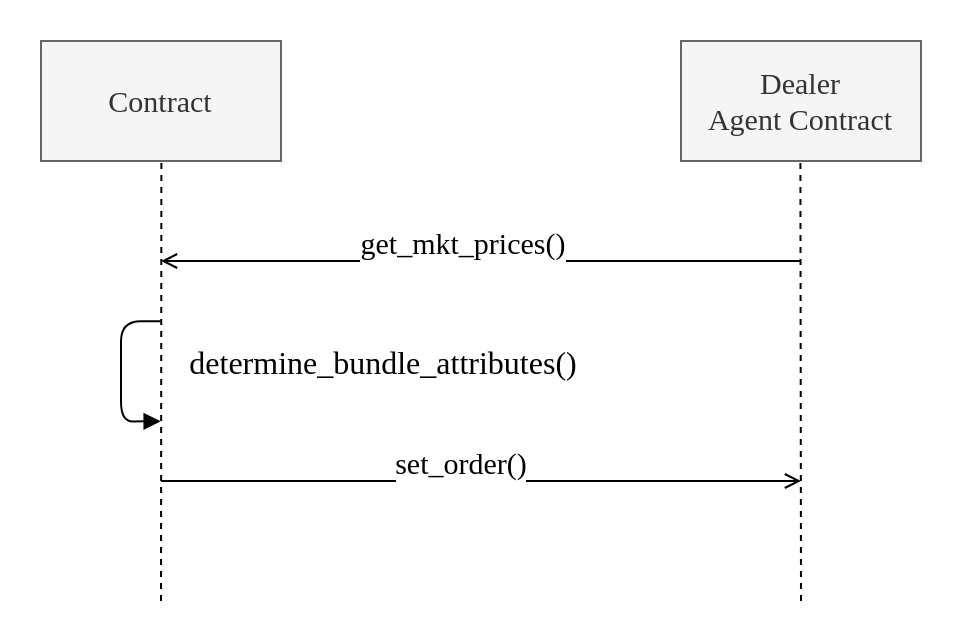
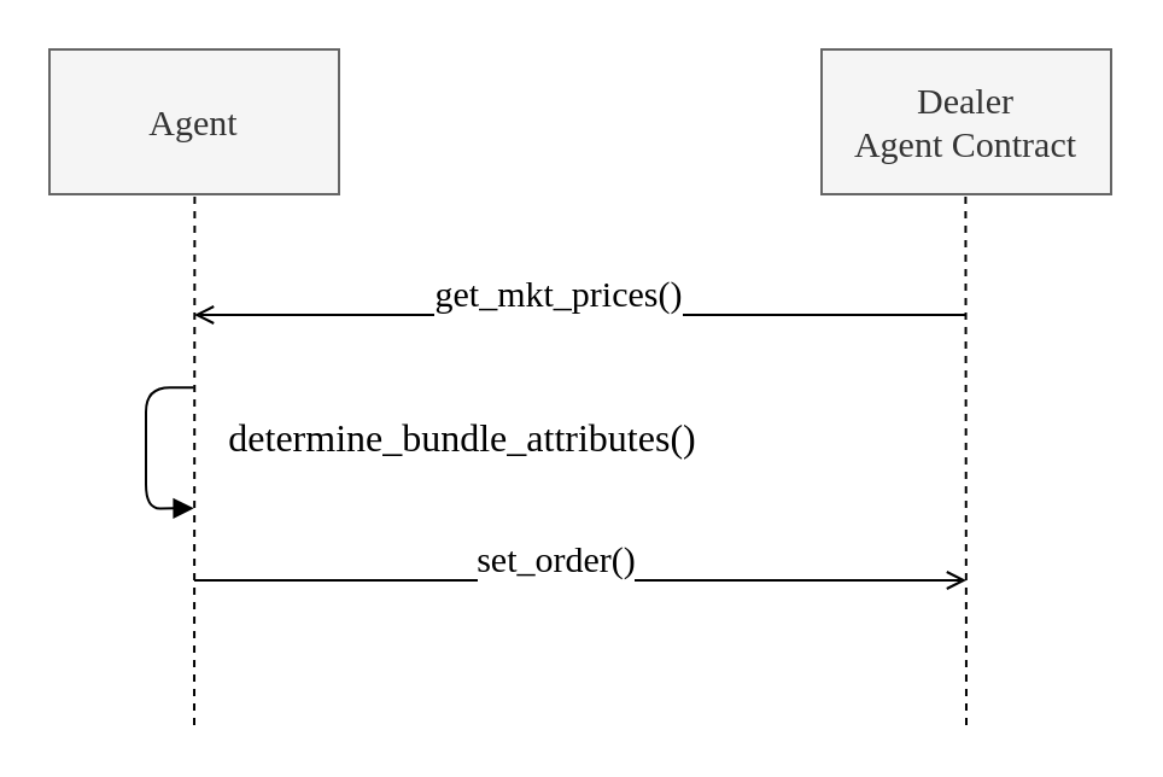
  <mxCell id="0" />
  <mxCell id="1" parent="0" />
- <mxCell id="2" value="Contract" style="rounded=0;whiteSpace=wrap;html=1;fontSize=15;fillColor=#f5f5f5;strokeColor=#666666;fontColor=#333333;fontFamily=Lucida Console;" parent="1" vertex="1"><mxGeometry x="20" y="20" width="120" height="60" as="geometry" /></mxCell>
+ <mxCell id="2" value="Agent" style="rounded=0;whiteSpace=wrap;html=1;fontSize=15;fillColor=#f5f5f5;strokeColor=#666666;fontColor=#333333;fontFamily=Lucida Console;" parent="1" vertex="1"><mxGeometry x="20" y="20" width="120" height="60" as="geometry" /></mxCell>
  <mxCell id="3" value="Dealer&lt;br style=&quot;font-size: 15px;&quot;&gt;Agent Contract" style="rounded=0;whiteSpace=wrap;html=1;fontSize=15;fillColor=#f5f5f5;strokeColor=#666666;fontColor=#333333;fontFamily=Lucida Console;" parent="1" vertex="1"><mxGeometry x="340" y="20" width="120" height="60" as="geometry" /></mxCell>
  <mxCell id="4" value="" style="endArrow=none;dashed=1;html=1;entryX=0.46;entryY=1.031;entryDx=0;entryDy=0;entryPerimeter=0;fontSize=15;fontFamily=Lucida Console;" parent="1" edge="1"><mxGeometry width="50" height="50" relative="1" as="geometry"><mxPoint x="400" y="300" as="sourcePoint" /><mxPoint x="399.7" y="79.86" as="targetPoint" /></mxGeometry></mxCell>
  <mxCell id="5" value="" style="endArrow=open;html=1;endFill=0;fontSize=15;fontFamily=Lucida Console;" parent="1" edge="1"><mxGeometry width="50" height="50" relative="1" as="geometry"><mxPoint x="400" y="130" as="sourcePoint" /><mxPoint x="80" y="130" as="targetPoint" /></mxGeometry></mxCell>
  <mxCell id="6" value="get_mkt_prices()" style="text;html=1;resizable=0;points=[];align=center;verticalAlign=middle;labelBackgroundColor=#ffffff;fontSize=15;fontFamily=Lucida Console;" parent="5" vertex="1" connectable="0"><mxGeometry x="-0.126" relative="1" as="geometry"><mxPoint x="-30" y="-10" as="offset" /></mxGeometry></mxCell>
  <mxCell id="7" value="" style="endArrow=none;dashed=1;html=1;entryX=0.46;entryY=1.031;entryDx=0;entryDy=0;entryPerimeter=0;fontSize=15;fontFamily=Lucida Console;" parent="1" edge="1"><mxGeometry width="50" height="50" relative="1" as="geometry"><mxPoint x="80" y="300" as="sourcePoint" /><mxPoint x="80.2" y="79.86" as="targetPoint" /></mxGeometry></mxCell>
  <mxCell id="8" value="" style="endArrow=none;html=1;endFill=0;startArrow=open;startFill=0;fontSize=15;fontFamily=Lucida Console;" parent="1" edge="1"><mxGeometry width="50" height="50" relative="1" as="geometry"><mxPoint x="400" y="240" as="sourcePoint" /><mxPoint x="80" y="240" as="targetPoint" /></mxGeometry></mxCell>
  <mxCell id="9" value="set_order()" style="text;html=1;resizable=0;points=[];align=center;verticalAlign=middle;labelBackgroundColor=#ffffff;fontSize=15;fontFamily=Lucida Console;" parent="8" vertex="1" connectable="0"><mxGeometry x="0.385" y="-1" relative="1" as="geometry"><mxPoint x="51.5" y="-9" as="offset" /></mxGeometry></mxCell>
  <mxCell id="10" value="" style="endArrow=none;html=1;endFill=0;startArrow=block;startFill=1;edgeStyle=orthogonalEdgeStyle;fontFamily=Lucida Console;" edge="1" parent="1"><mxGeometry width="50" height="50" relative="1" as="geometry"><mxPoint x="79.833" y="210.167" as="sourcePoint" /><mxPoint x="79.833" y="160.167" as="targetPoint" /><Array as="points"><mxPoint x="60" y="210" /><mxPoint x="60" y="160" /></Array></mxGeometry></mxCell>
  <mxCell id="11" value="determine_bundle_attributes()" style="text;html=1;resizable=0;points=[];align=center;verticalAlign=middle;labelBackgroundColor=#ffffff;fontFamily=Lucida Console;fontSize=16;" vertex="1" connectable="0" parent="10"><mxGeometry x="-0.015" y="1" relative="1" as="geometry"><mxPoint x="131" y="-6" as="offset" /></mxGeometry></mxCell>
